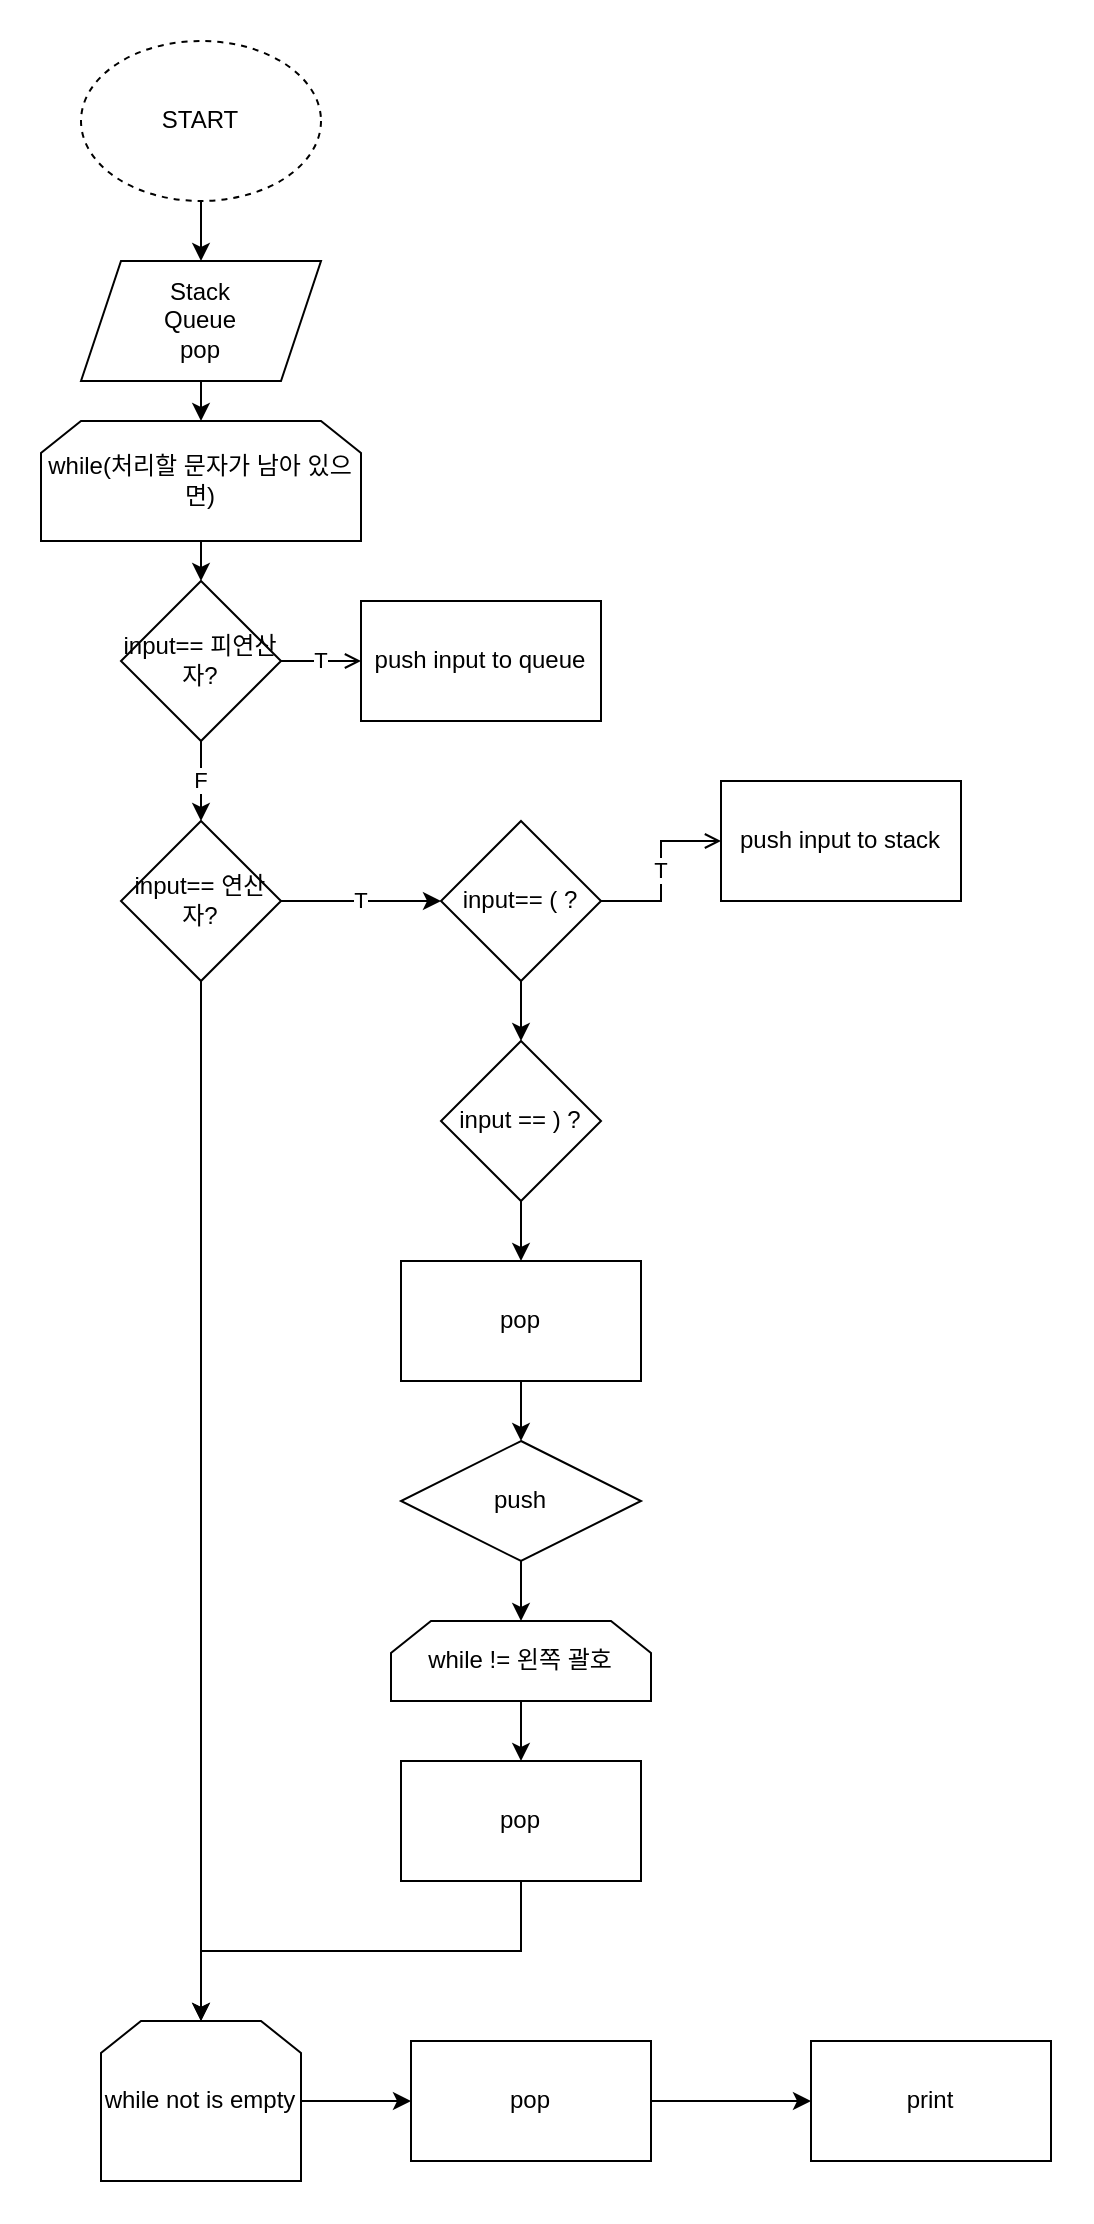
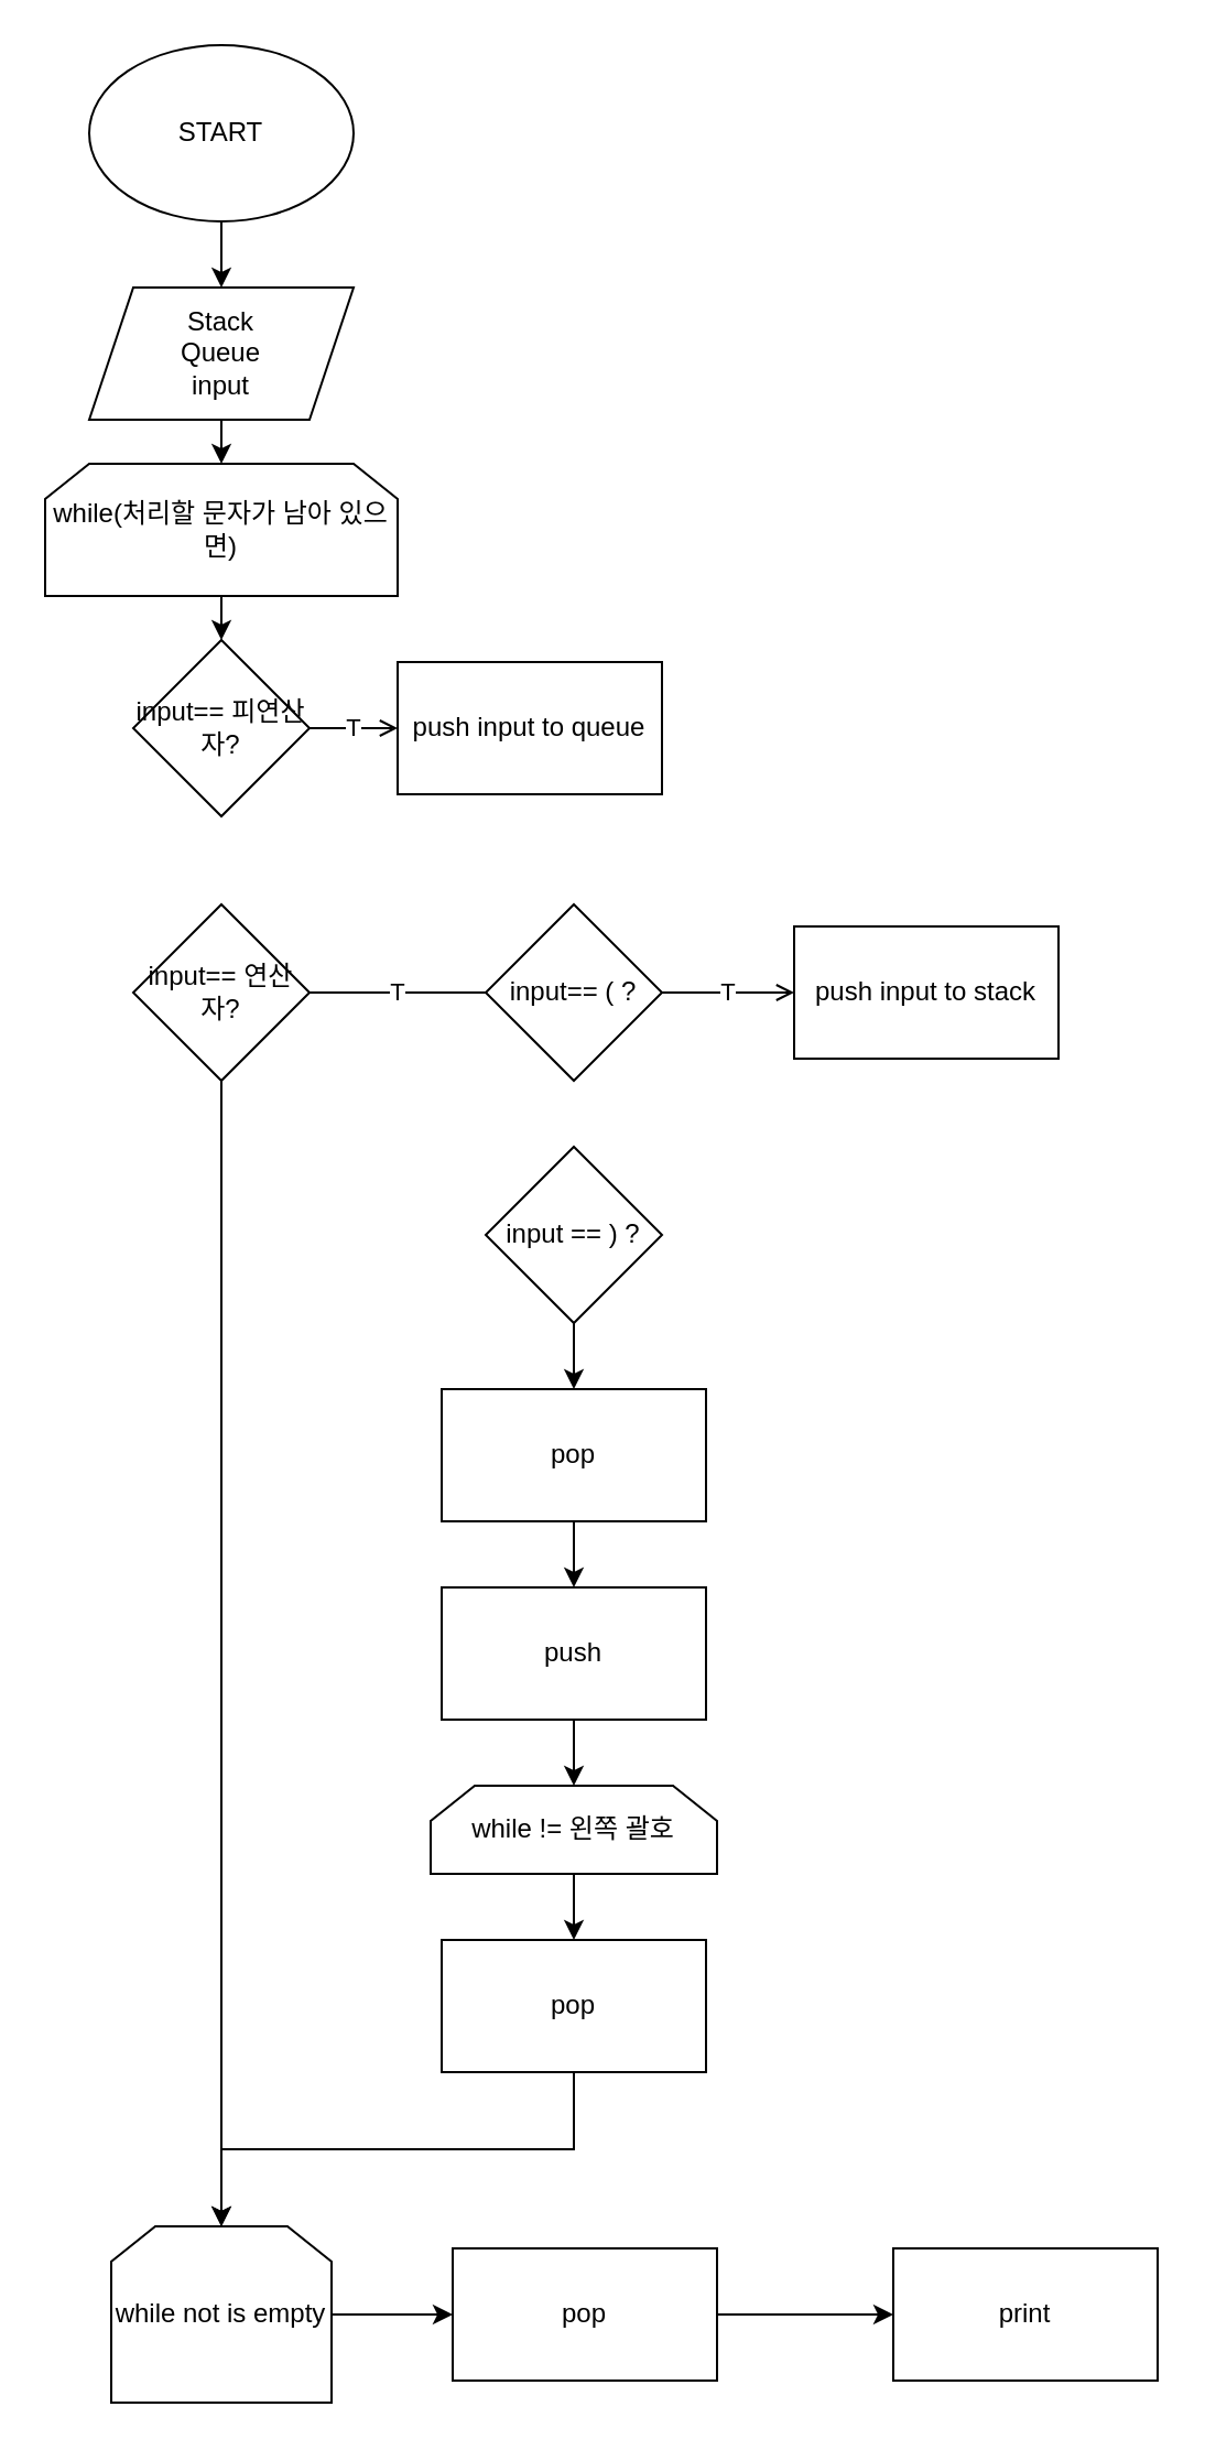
  <mxCell id="0" />
  <mxCell id="1" parent="0" />
  <mxCell id="2" style="edgeStyle=orthogonalEdgeStyle;rounded=0;orthogonalLoop=1;jettySize=auto;html=1;exitX=0.5;exitY=1;exitDx=0;exitDy=0;entryX=0.5;entryY=0;entryDx=0;entryDy=0;" edge="1" parent="1" source="3" target="5"><mxGeometry relative="1" as="geometry" /></mxCell>
- <mxCell id="3" value="START" style="ellipse;whiteSpace=wrap;html=1;dashed=1;" vertex="1" parent="1"><mxGeometry x="40" y="20" width="120" height="80" as="geometry" /></mxCell>
+ <mxCell id="3" value="START" style="ellipse;whiteSpace=wrap;html=1;" vertex="1" parent="1"><mxGeometry x="40" y="20" width="120" height="80" as="geometry" /></mxCell>
  <mxCell id="4" style="edgeStyle=orthogonalEdgeStyle;rounded=0;orthogonalLoop=1;jettySize=auto;html=1;exitX=0.5;exitY=1;exitDx=0;exitDy=0;entryX=0.5;entryY=0;entryDx=0;entryDy=0;" edge="1" parent="1" source="5" target="7"><mxGeometry relative="1" as="geometry"><mxPoint x="100" y="220" as="targetPoint" /></mxGeometry></mxCell>
- <mxCell id="5" value="Stack&lt;br&gt;Queue&lt;br&gt;pop" style="shape=parallelogram;perimeter=parallelogramPerimeter;whiteSpace=wrap;html=1;fixedSize=1;" vertex="1" parent="1"><mxGeometry x="40" y="130" width="120" height="60" as="geometry" /></mxCell>
+ <mxCell id="5" value="Stack&lt;br&gt;Queue&lt;br&gt;input" style="shape=parallelogram;perimeter=parallelogramPerimeter;whiteSpace=wrap;html=1;fixedSize=1;" vertex="1" parent="1"><mxGeometry x="40" y="130" width="120" height="60" as="geometry" /></mxCell>
  <mxCell id="6" style="edgeStyle=orthogonalEdgeStyle;rounded=0;orthogonalLoop=1;jettySize=auto;html=1;exitX=0.5;exitY=1;exitDx=0;exitDy=0;entryX=0.5;entryY=0;entryDx=0;entryDy=0;" edge="1" parent="1" source="7" target="10"><mxGeometry relative="1" as="geometry" /></mxCell>
  <mxCell id="7" value="while(처리할 문자가 남아 있으면)" style="shape=loopLimit;whiteSpace=wrap;html=1;" vertex="1" parent="1"><mxGeometry x="20" y="210" width="160" height="60" as="geometry" /></mxCell>
  <mxCell id="8" value="T" style="edgeStyle=orthogonalEdgeStyle;rounded=0;orthogonalLoop=1;jettySize=auto;html=1;exitX=1;exitY=0.5;exitDx=0;exitDy=0;entryX=0;entryY=0.5;entryDx=0;entryDy=0;endArrow=open;" edge="1" parent="1" source="10" target="11"><mxGeometry relative="1" as="geometry"><mxPoint x="190" y="330" as="targetPoint" /></mxGeometry></mxCell>
- <mxCell id="9" value="F" style="edgeStyle=orthogonalEdgeStyle;rounded=0;orthogonalLoop=1;jettySize=auto;html=1;" edge="1" parent="1" source="10" target="14"><mxGeometry relative="1" as="geometry" /></mxCell>
  <mxCell id="10" value="input== 피연산자?" style="rhombus;whiteSpace=wrap;html=1;" vertex="1" parent="1"><mxGeometry x="60" y="290" width="80" height="80" as="geometry" /></mxCell>
  <mxCell id="11" value="push input to queue" style="rounded=0;whiteSpace=wrap;html=1;" vertex="1" parent="1"><mxGeometry x="180" y="300" width="120" height="60" as="geometry" /></mxCell>
- <mxCell id="12" value="T" style="edgeStyle=orthogonalEdgeStyle;rounded=0;orthogonalLoop=1;jettySize=auto;html=1;" edge="1" parent="1" source="14" target="17"><mxGeometry relative="1" as="geometry" /></mxCell>
+ <mxCell id="12" value="T" style="edgeStyle=orthogonalEdgeStyle;rounded=0;orthogonalLoop=1;jettySize=auto;html=1;endArrow=none;" edge="1" parent="1" source="14" target="17"><mxGeometry relative="1" as="geometry" /></mxCell>
  <mxCell id="13" value="" style="edgeStyle=orthogonalEdgeStyle;rounded=0;orthogonalLoop=1;jettySize=auto;html=1;entryX=0.5;entryY=0;entryDx=0;entryDy=0;" edge="1" parent="1" source="14" target="30"><mxGeometry relative="1" as="geometry"><mxPoint x="100" y="980" as="targetPoint" /></mxGeometry></mxCell>
  <mxCell id="14" value="input== 연산자?" style="rhombus;whiteSpace=wrap;html=1;" vertex="1" parent="1"><mxGeometry x="60" y="410" width="80" height="80" as="geometry" /></mxCell>
  <mxCell id="15" value="T" style="edgeStyle=orthogonalEdgeStyle;rounded=0;orthogonalLoop=1;jettySize=auto;html=1;endArrow=open;" edge="1" parent="1" source="17" target="18"><mxGeometry relative="1" as="geometry" /></mxCell>
- <mxCell id="16" value="" style="edgeStyle=orthogonalEdgeStyle;rounded=0;orthogonalLoop=1;jettySize=auto;html=1;" edge="1" parent="1" source="17" target="20"><mxGeometry relative="1" as="geometry" /></mxCell>
  <mxCell id="17" value="input== ( ?" style="rhombus;whiteSpace=wrap;html=1;" vertex="1" parent="1"><mxGeometry x="220" y="410" width="80" height="80" as="geometry" /></mxCell>
- <mxCell id="18" value="push input to stack" style="whiteSpace=wrap;html=1;" vertex="1" parent="1"><mxGeometry x="360" y="390" width="120" height="60" as="geometry" /></mxCell>
+ <mxCell id="18" value="push input to stack" style="whiteSpace=wrap;html=1;" vertex="1" parent="1"><mxGeometry x="360" y="420" width="120" height="60" as="geometry" /></mxCell>
  <mxCell id="19" value="" style="edgeStyle=orthogonalEdgeStyle;rounded=0;orthogonalLoop=1;jettySize=auto;html=1;" edge="1" parent="1" source="20" target="26"><mxGeometry relative="1" as="geometry" /></mxCell>
  <mxCell id="20" value="input == ) ?" style="rhombus;whiteSpace=wrap;html=1;" vertex="1" parent="1"><mxGeometry x="220" y="520" width="80" height="80" as="geometry" /></mxCell>
  <mxCell id="21" value="" style="edgeStyle=orthogonalEdgeStyle;rounded=0;orthogonalLoop=1;jettySize=auto;html=1;" edge="1" parent="1" source="22" target="24"><mxGeometry relative="1" as="geometry" /></mxCell>
  <mxCell id="22" value="while != 왼쪽 괄호" style="shape=loopLimit;whiteSpace=wrap;html=1;" vertex="1" parent="1"><mxGeometry x="195" y="810" width="130" height="40" as="geometry" /></mxCell>
  <mxCell id="23" style="edgeStyle=orthogonalEdgeStyle;rounded=0;orthogonalLoop=1;jettySize=auto;html=1;exitX=0.5;exitY=1;exitDx=0;exitDy=0;entryX=0.5;entryY=0;entryDx=0;entryDy=0;" edge="1" parent="1" source="24" target="30"><mxGeometry relative="1" as="geometry" /></mxCell>
  <mxCell id="24" value="pop" style="whiteSpace=wrap;html=1;" vertex="1" parent="1"><mxGeometry x="200" y="880" width="120" height="60" as="geometry" /></mxCell>
  <mxCell id="25" value="" style="edgeStyle=orthogonalEdgeStyle;rounded=0;orthogonalLoop=1;jettySize=auto;html=1;" edge="1" parent="1" source="26" target="28"><mxGeometry relative="1" as="geometry" /></mxCell>
  <mxCell id="26" value="pop" style="whiteSpace=wrap;html=1;" vertex="1" parent="1"><mxGeometry x="200" y="630" width="120" height="60" as="geometry" /></mxCell>
  <mxCell id="27" style="edgeStyle=orthogonalEdgeStyle;rounded=0;orthogonalLoop=1;jettySize=auto;html=1;exitX=0.5;exitY=1;exitDx=0;exitDy=0;entryX=0.5;entryY=0;entryDx=0;entryDy=0;" edge="1" parent="1" source="28" target="22"><mxGeometry relative="1" as="geometry" /></mxCell>
- <mxCell id="28" value="push" style="rhombus;whiteSpace=wrap;html=1;" vertex="1" parent="1"><mxGeometry x="200" y="720" width="120" height="60" as="geometry" /></mxCell>
+ <mxCell id="28" value="push" style="whiteSpace=wrap;html=1;" vertex="1" parent="1"><mxGeometry x="200" y="720" width="120" height="60" as="geometry" /></mxCell>
  <mxCell id="29" value="" style="edgeStyle=orthogonalEdgeStyle;rounded=0;orthogonalLoop=1;jettySize=auto;html=1;" edge="1" parent="1" source="30" target="32"><mxGeometry relative="1" as="geometry" /></mxCell>
  <mxCell id="30" value="while not is empty" style="shape=loopLimit;whiteSpace=wrap;html=1;" vertex="1" parent="1"><mxGeometry x="50" y="1010" width="100" height="80" as="geometry" /></mxCell>
  <mxCell id="31" value="" style="edgeStyle=orthogonalEdgeStyle;rounded=0;orthogonalLoop=1;jettySize=auto;html=1;" edge="1" parent="1" source="32" target="33"><mxGeometry relative="1" as="geometry" /></mxCell>
  <mxCell id="32" value="pop" style="whiteSpace=wrap;html=1;" vertex="1" parent="1"><mxGeometry x="205" y="1020" width="120" height="60" as="geometry" /></mxCell>
  <mxCell id="33" value="print" style="whiteSpace=wrap;html=1;" vertex="1" parent="1"><mxGeometry x="405" y="1020" width="120" height="60" as="geometry" /></mxCell>
